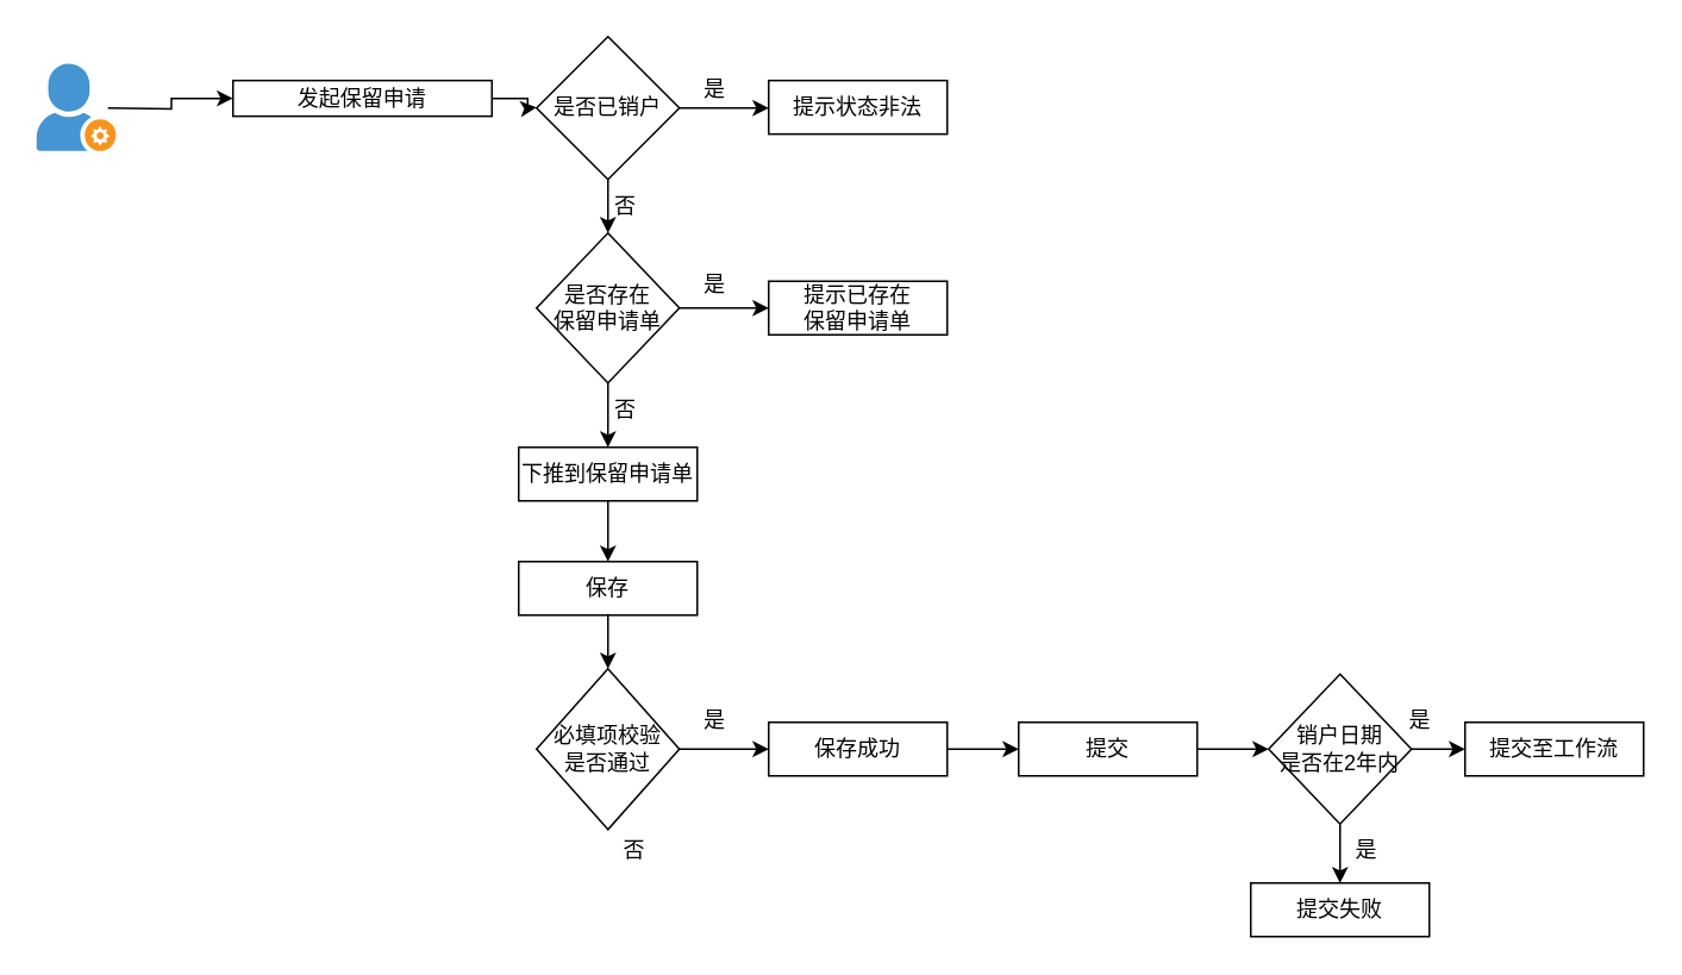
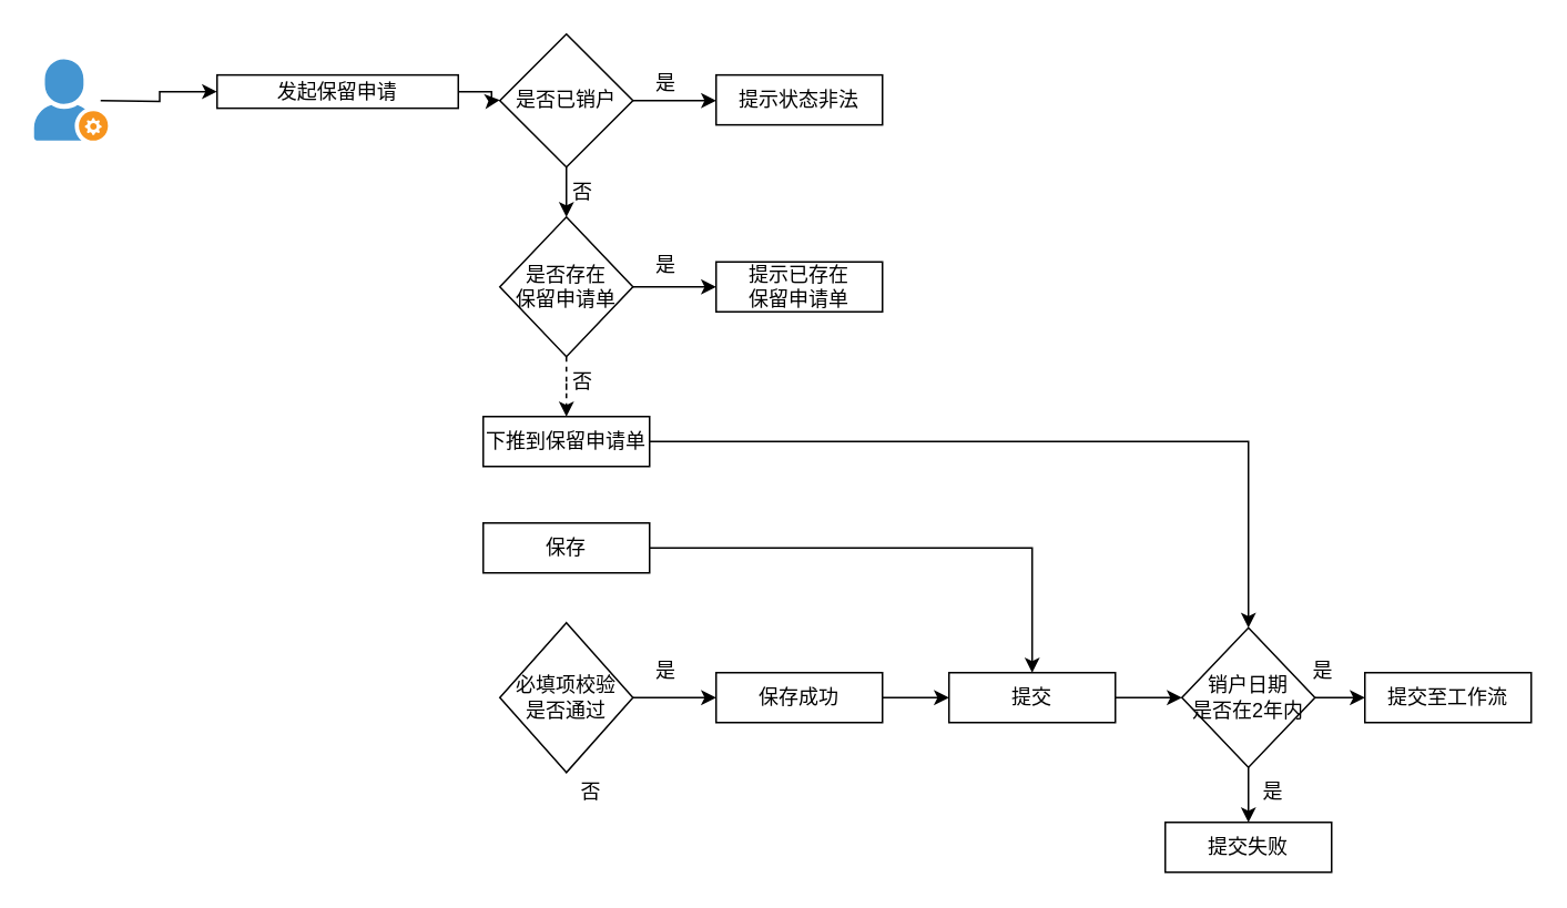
  <mxCell id="0" />
  <mxCell id="1" parent="0" />
  <mxCell id="2" value="" style="edgeStyle=orthogonalEdgeStyle;rounded=0;orthogonalLoop=1;jettySize=auto;html=1;" edge="1" parent="1" source="3"><mxGeometry relative="1" as="geometry"><mxPoint x="300" y="59.6" as="targetPoint" /></mxGeometry></mxCell>
  <mxCell id="3" value="发起保留申请" style="rounded=0;whiteSpace=wrap;html=1;" vertex="1" parent="1"><mxGeometry x="130" y="44.6" width="145" height="20" as="geometry" /></mxCell>
  <mxCell id="4" style="edgeStyle=orthogonalEdgeStyle;rounded=0;orthogonalLoop=1;jettySize=auto;html=1;" edge="1" parent="1" target="3"><mxGeometry relative="1" as="geometry"><mxPoint x="60" y="60" as="sourcePoint" /></mxGeometry></mxCell>
  <mxCell id="5" value="" style="shadow=0;dashed=0;html=1;strokeColor=none;fillColor=#4495D1;labelPosition=center;verticalLabelPosition=bottom;verticalAlign=top;align=center;outlineConnect=0;shape=mxgraph.veeam.company_administrator;" vertex="1" parent="1"><mxGeometry x="20" y="35.2" width="44.4" height="48.8" as="geometry" /></mxCell>
  <mxCell id="6" style="edgeStyle=orthogonalEdgeStyle;rounded=0;orthogonalLoop=1;jettySize=auto;html=1;" edge="1" parent="1" source="8"><mxGeometry relative="1" as="geometry"><mxPoint x="430" y="60" as="targetPoint" /></mxGeometry></mxCell>
  <mxCell id="7" style="edgeStyle=orthogonalEdgeStyle;rounded=0;orthogonalLoop=1;jettySize=auto;html=1;entryX=0.5;entryY=0;entryDx=0;entryDy=0;" edge="1" parent="1" source="8" target="14"><mxGeometry relative="1" as="geometry" /></mxCell>
  <mxCell id="8" value="是否已销户" style="rhombus;whiteSpace=wrap;html=1;" vertex="1" parent="1"><mxGeometry x="300" y="20" width="80" height="80" as="geometry" /></mxCell>
  <mxCell id="9" value="提示状态非法" style="rounded=0;whiteSpace=wrap;html=1;" vertex="1" parent="1"><mxGeometry x="430" y="44.6" width="100" height="30" as="geometry" /></mxCell>
  <mxCell id="10" value="是" style="text;html=1;strokeColor=none;fillColor=none;align=center;verticalAlign=middle;whiteSpace=wrap;rounded=0;" vertex="1" parent="1"><mxGeometry x="370" y="35.2" width="60" height="30" as="geometry" /></mxCell>
  <mxCell id="11" value="提示已存在&lt;br&gt;保留申请单" style="rounded=0;whiteSpace=wrap;html=1;" vertex="1" parent="1"><mxGeometry x="430" y="157" width="100" height="30" as="geometry" /></mxCell>
  <mxCell id="12" style="edgeStyle=orthogonalEdgeStyle;rounded=0;orthogonalLoop=1;jettySize=auto;html=1;entryX=0;entryY=0.5;entryDx=0;entryDy=0;" edge="1" parent="1" source="14" target="11"><mxGeometry relative="1" as="geometry"><mxPoint x="430" y="175" as="targetPoint" /></mxGeometry></mxCell>
- <mxCell id="13" style="edgeStyle=orthogonalEdgeStyle;rounded=0;orthogonalLoop=1;jettySize=auto;html=1;entryX=0.5;entryY=0;entryDx=0;entryDy=0;" edge="1" parent="1" source="14" target="18"><mxGeometry relative="1" as="geometry" /></mxCell>
+ <mxCell id="13" style="edgeStyle=orthogonalEdgeStyle;rounded=0;orthogonalLoop=1;jettySize=auto;html=1;entryX=0.5;entryY=0;entryDx=0;entryDy=0;dashed=1;" edge="1" parent="1" source="14" target="18"><mxGeometry relative="1" as="geometry" /></mxCell>
  <mxCell id="14" value="是否存在&lt;br&gt;保留申请单" style="rhombus;whiteSpace=wrap;html=1;" vertex="1" parent="1"><mxGeometry x="300" y="130" width="80" height="84" as="geometry" /></mxCell>
  <mxCell id="15" value="否" style="text;html=1;strokeColor=none;fillColor=none;align=center;verticalAlign=middle;whiteSpace=wrap;rounded=0;" vertex="1" parent="1"><mxGeometry x="320" y="100" width="60" height="30" as="geometry" /></mxCell>
  <mxCell id="16" value="是" style="text;html=1;strokeColor=none;fillColor=none;align=center;verticalAlign=middle;whiteSpace=wrap;rounded=0;" vertex="1" parent="1"><mxGeometry x="365" y="144" width="70" height="30" as="geometry" /></mxCell>
- <mxCell id="17" style="edgeStyle=orthogonalEdgeStyle;rounded=0;orthogonalLoop=1;jettySize=auto;html=1;entryX=0.5;entryY=0;entryDx=0;entryDy=0;" edge="1" parent="1" source="18" target="21"><mxGeometry relative="1" as="geometry"><mxPoint x="340" y="320" as="targetPoint" /></mxGeometry></mxCell>
+ <mxCell id="17" style="edgeStyle=orthogonalEdgeStyle;rounded=0;orthogonalLoop=1;jettySize=auto;html=1;" edge="1" parent="1" source="18" target="31"><mxGeometry relative="1" as="geometry"><mxPoint x="340" y="320" as="targetPoint" /></mxGeometry></mxCell>
  <mxCell id="18" value="下推到保留申请单" style="rounded=0;whiteSpace=wrap;html=1;" vertex="1" parent="1"><mxGeometry x="290" y="250" width="100" height="30" as="geometry" /></mxCell>
  <mxCell id="19" value="否" style="text;html=1;strokeColor=none;fillColor=none;align=center;verticalAlign=middle;whiteSpace=wrap;rounded=0;" vertex="1" parent="1"><mxGeometry x="320" y="214" width="60" height="30" as="geometry" /></mxCell>
- <mxCell id="20" style="edgeStyle=orthogonalEdgeStyle;rounded=0;orthogonalLoop=1;jettySize=auto;html=1;" edge="1" parent="1" source="21" target="23"><mxGeometry relative="1" as="geometry" /></mxCell>
+ <mxCell id="20" style="edgeStyle=orthogonalEdgeStyle;rounded=0;orthogonalLoop=1;jettySize=auto;html=1;" edge="1" parent="1" source="21" target="28"><mxGeometry relative="1" as="geometry" /></mxCell>
  <mxCell id="21" value="保存" style="rounded=0;whiteSpace=wrap;html=1;" vertex="1" parent="1"><mxGeometry x="290" y="314" width="100" height="30" as="geometry" /></mxCell>
  <mxCell id="22" value="" style="edgeStyle=orthogonalEdgeStyle;rounded=0;orthogonalLoop=1;jettySize=auto;html=1;" edge="1" parent="1" source="23" target="26"><mxGeometry relative="1" as="geometry" /></mxCell>
  <mxCell id="23" value="必填项校验&lt;br&gt;是否通过" style="rhombus;whiteSpace=wrap;html=1;" vertex="1" parent="1"><mxGeometry x="300" y="374" width="80" height="90" as="geometry" /></mxCell>
  <mxCell id="24" value="是" style="text;html=1;strokeColor=none;fillColor=none;align=center;verticalAlign=middle;whiteSpace=wrap;rounded=0;" vertex="1" parent="1"><mxGeometry x="365" y="388" width="70" height="30" as="geometry" /></mxCell>
  <mxCell id="25" style="edgeStyle=orthogonalEdgeStyle;rounded=0;orthogonalLoop=1;jettySize=auto;html=1;" edge="1" parent="1" source="26"><mxGeometry relative="1" as="geometry"><mxPoint x="570" y="419" as="targetPoint" /></mxGeometry></mxCell>
  <mxCell id="26" value="保存成功" style="rounded=0;whiteSpace=wrap;html=1;" vertex="1" parent="1"><mxGeometry x="430" y="404" width="100" height="30" as="geometry" /></mxCell>
  <mxCell id="27" style="edgeStyle=orthogonalEdgeStyle;rounded=0;orthogonalLoop=1;jettySize=auto;html=1;" edge="1" parent="1" source="28"><mxGeometry relative="1" as="geometry"><mxPoint x="710" y="419" as="targetPoint" /></mxGeometry></mxCell>
  <mxCell id="28" value="提交" style="rounded=0;whiteSpace=wrap;html=1;" vertex="1" parent="1"><mxGeometry x="570" y="404" width="100" height="30" as="geometry" /></mxCell>
  <mxCell id="29" style="edgeStyle=orthogonalEdgeStyle;rounded=0;orthogonalLoop=1;jettySize=auto;html=1;" edge="1" parent="1" source="31"><mxGeometry relative="1" as="geometry"><mxPoint x="820" y="419" as="targetPoint" /></mxGeometry></mxCell>
  <mxCell id="30" style="edgeStyle=orthogonalEdgeStyle;rounded=0;orthogonalLoop=1;jettySize=auto;html=1;" edge="1" parent="1" source="31"><mxGeometry relative="1" as="geometry"><mxPoint x="750" y="494" as="targetPoint" /></mxGeometry></mxCell>
  <mxCell id="31" value="销户日期&lt;br&gt;是否在2年内" style="rhombus;whiteSpace=wrap;html=1;" vertex="1" parent="1"><mxGeometry x="710" y="377" width="80" height="84" as="geometry" /></mxCell>
  <mxCell id="32" value="否" style="text;html=1;strokeColor=none;fillColor=none;align=center;verticalAlign=middle;whiteSpace=wrap;rounded=0;" vertex="1" parent="1"><mxGeometry x="320" y="461" width="70" height="30" as="geometry" /></mxCell>
  <mxCell id="33" value="是" style="text;html=1;strokeColor=none;fillColor=none;align=center;verticalAlign=middle;whiteSpace=wrap;rounded=0;" vertex="1" parent="1"><mxGeometry x="760" y="388" width="70" height="30" as="geometry" /></mxCell>
  <mxCell id="34" value="提交至工作流" style="rounded=0;whiteSpace=wrap;html=1;" vertex="1" parent="1"><mxGeometry x="820" y="404" width="100" height="30" as="geometry" /></mxCell>
  <mxCell id="35" value="提交失败" style="rounded=0;whiteSpace=wrap;html=1;" vertex="1" parent="1"><mxGeometry x="700" y="494" width="100" height="30" as="geometry" /></mxCell>
  <mxCell id="36" value="是" style="text;html=1;strokeColor=none;fillColor=none;align=center;verticalAlign=middle;whiteSpace=wrap;rounded=0;" vertex="1" parent="1"><mxGeometry x="730" y="461" width="70" height="30" as="geometry" /></mxCell>
